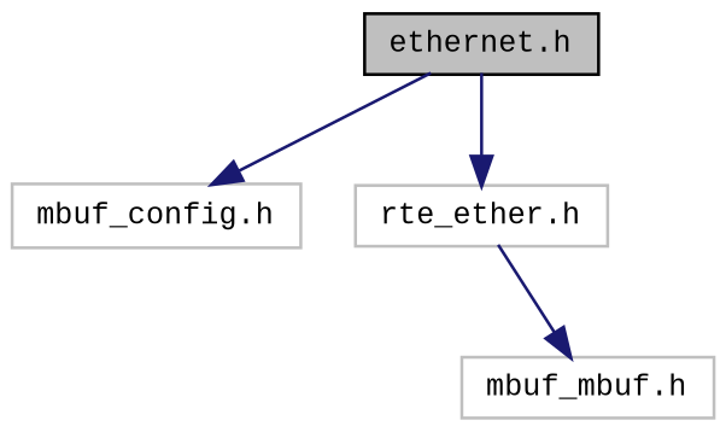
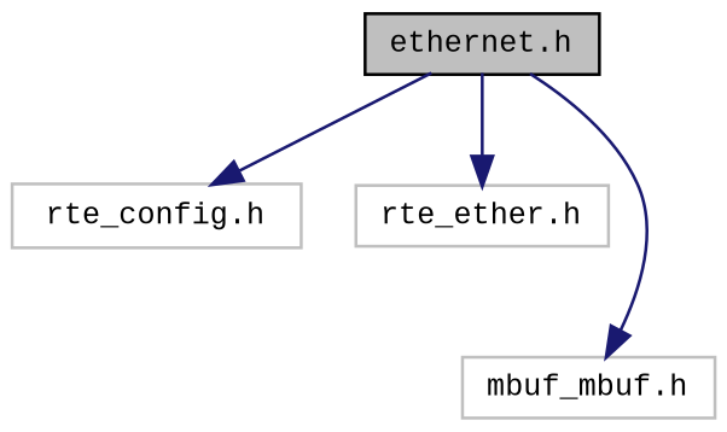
  digraph {
    fontname="Liberation Mono"
    node [color=grey75 fillcolor=white fontname="Liberation Mono" fontsize=10 shape=record style=filled]
    edge [color=midnightblue fontname="Liberation Mono" fontsize=10 labelfontname=Helvetica labelfontsize=10 style=solid]
    n1 [color=black fillcolor=grey75 fontcolor=black height=0.2 label="ethernet.h" width=0.4]
-   n2 [height=0.2 label="mbuf_config.h" width=0.4]
+   n2 [height=0.2 label="rte_config.h" width=0.4]
    n3 [height=0.2 label="rte_ether.h" width=0.4]
    n4 [height=0.2 label="mbuf_mbuf.h" width=0.4]
    n1 -> n2
    n1 -> n3
-   n3 -> n4
+   n1 -> n4
  }
